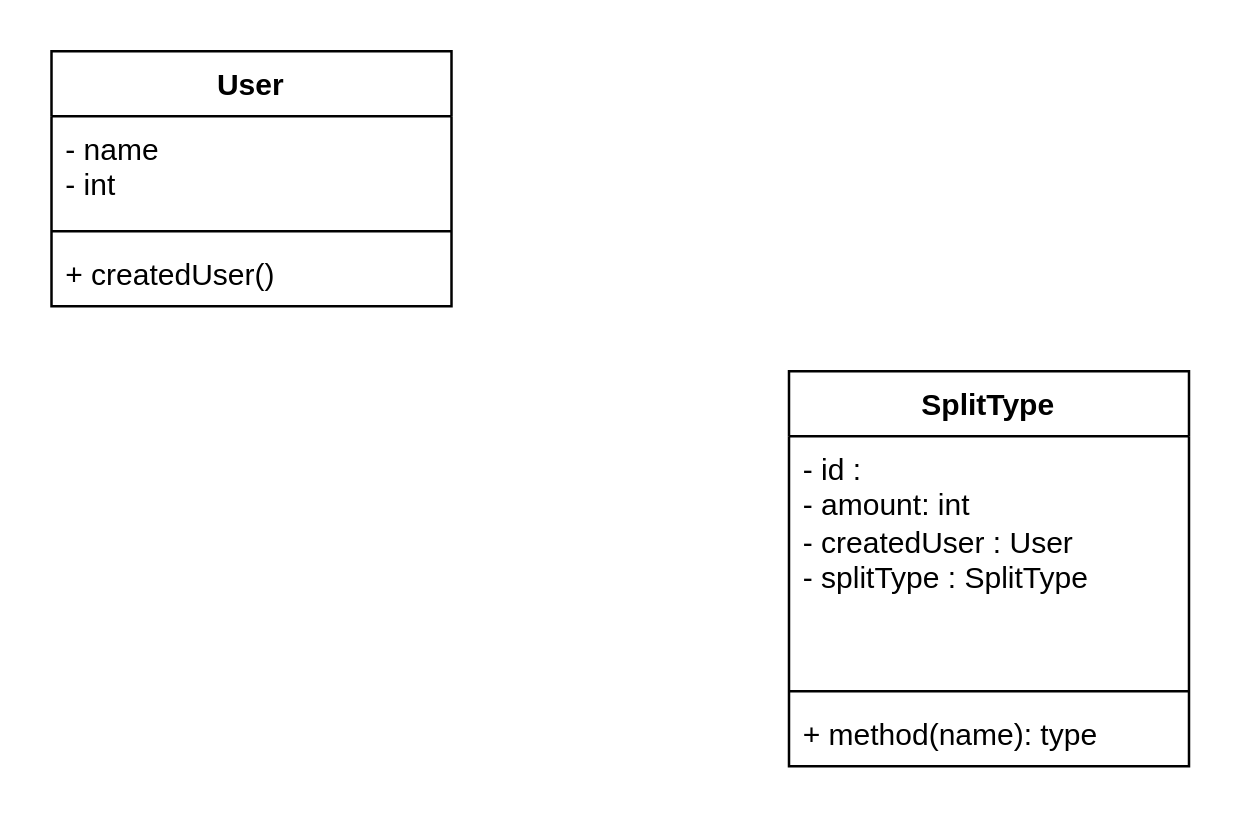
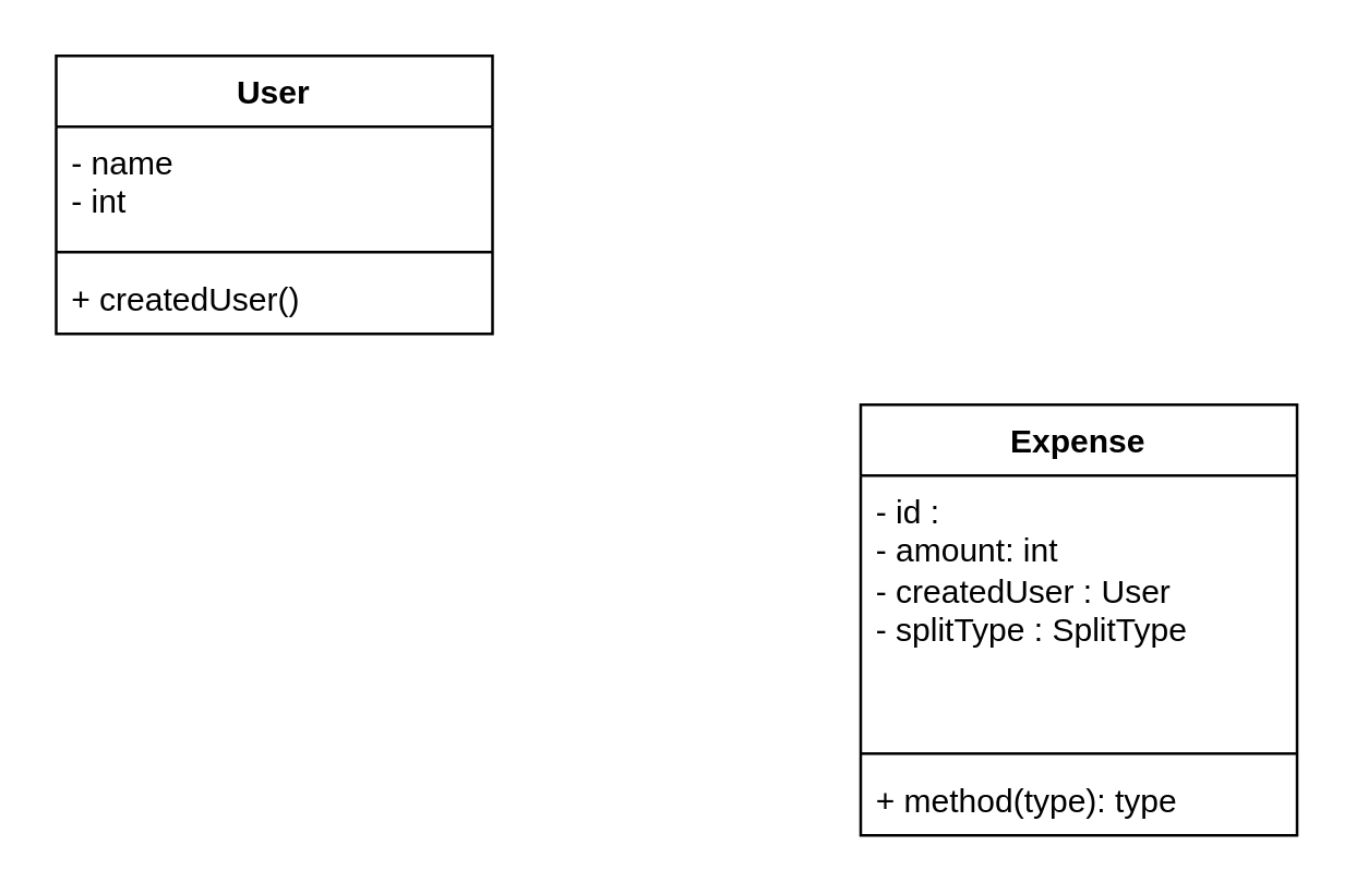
  <mxCell id="0" />
  <mxCell id="1" parent="0" />
  <mxCell id="2" value="User" style="swimlane;fontStyle=1;align=center;verticalAlign=top;childLayout=stackLayout;horizontal=1;startSize=26;horizontalStack=0;resizeParent=1;resizeParentMax=0;resizeLast=0;collapsible=1;marginBottom=0;whiteSpace=wrap;html=1;" parent="1" vertex="1"><mxGeometry x="20" y="20" width="160" height="102" as="geometry" /></mxCell>
  <mxCell id="3" value="- name&lt;div&gt;- int&lt;/div&gt;" style="text;strokeColor=none;fillColor=none;align=left;verticalAlign=top;spacingLeft=4;spacingRight=4;overflow=hidden;rotatable=0;points=[[0,0.5],[1,0.5]];portConstraint=eastwest;whiteSpace=wrap;html=1;" parent="2" vertex="1"><mxGeometry y="26" width="160" height="42" as="geometry" /></mxCell>
  <mxCell id="4" value="" style="line;strokeWidth=1;fillColor=none;align=left;verticalAlign=middle;spacingTop=-1;spacingLeft=3;spacingRight=3;rotatable=0;labelPosition=right;points=[];portConstraint=eastwest;strokeColor=inherit;" parent="2" vertex="1"><mxGeometry y="68" width="160" height="8" as="geometry" /></mxCell>
  <mxCell id="5" value="+ createdUser()" style="text;strokeColor=none;fillColor=none;align=left;verticalAlign=top;spacingLeft=4;spacingRight=4;overflow=hidden;rotatable=0;points=[[0,0.5],[1,0.5]];portConstraint=eastwest;whiteSpace=wrap;html=1;" parent="2" vertex="1"><mxGeometry y="76" width="160" height="26" as="geometry" /></mxCell>
- <mxCell id="6" value="SplitType" style="swimlane;fontStyle=1;align=center;verticalAlign=top;childLayout=stackLayout;horizontal=1;startSize=26;horizontalStack=0;resizeParent=1;resizeParentMax=0;resizeLast=0;collapsible=1;marginBottom=0;whiteSpace=wrap;html=1;" parent="1" vertex="1"><mxGeometry x="315" y="148" width="160" height="158" as="geometry" /></mxCell>
+ <mxCell id="6" value="Expense" style="swimlane;fontStyle=1;align=center;verticalAlign=top;childLayout=stackLayout;horizontal=1;startSize=26;horizontalStack=0;resizeParent=1;resizeParentMax=0;resizeLast=0;collapsible=1;marginBottom=0;whiteSpace=wrap;html=1;" parent="1" vertex="1"><mxGeometry x="315" y="148" width="160" height="158" as="geometry" /></mxCell>
  <mxCell id="7" value="- id :&amp;nbsp;&lt;div&gt;- amount: int&lt;div&gt;- createdUser : User&lt;/div&gt;&lt;/div&gt;&lt;div&gt;- splitType : SplitType&lt;/div&gt;" style="text;strokeColor=none;fillColor=none;align=left;verticalAlign=top;spacingLeft=4;spacingRight=4;overflow=hidden;rotatable=0;points=[[0,0.5],[1,0.5]];portConstraint=eastwest;whiteSpace=wrap;html=1;" parent="6" vertex="1"><mxGeometry y="26" width="160" height="98" as="geometry" /></mxCell>
  <mxCell id="8" value="" style="line;strokeWidth=1;fillColor=none;align=left;verticalAlign=middle;spacingTop=-1;spacingLeft=3;spacingRight=3;rotatable=0;labelPosition=right;points=[];portConstraint=eastwest;strokeColor=inherit;" parent="6" vertex="1"><mxGeometry y="124" width="160" height="8" as="geometry" /></mxCell>
- <mxCell id="9" value="+ method(name): type" style="text;strokeColor=none;fillColor=none;align=left;verticalAlign=top;spacingLeft=4;spacingRight=4;overflow=hidden;rotatable=0;points=[[0,0.5],[1,0.5]];portConstraint=eastwest;whiteSpace=wrap;html=1;" parent="6" vertex="1"><mxGeometry y="132" width="160" height="26" as="geometry" /></mxCell>
+ <mxCell id="9" value="+ method(type): type" style="text;strokeColor=none;fillColor=none;align=left;verticalAlign=top;spacingLeft=4;spacingRight=4;overflow=hidden;rotatable=0;points=[[0,0.5],[1,0.5]];portConstraint=eastwest;whiteSpace=wrap;html=1;" parent="6" vertex="1"><mxGeometry y="132" width="160" height="26" as="geometry" /></mxCell>
